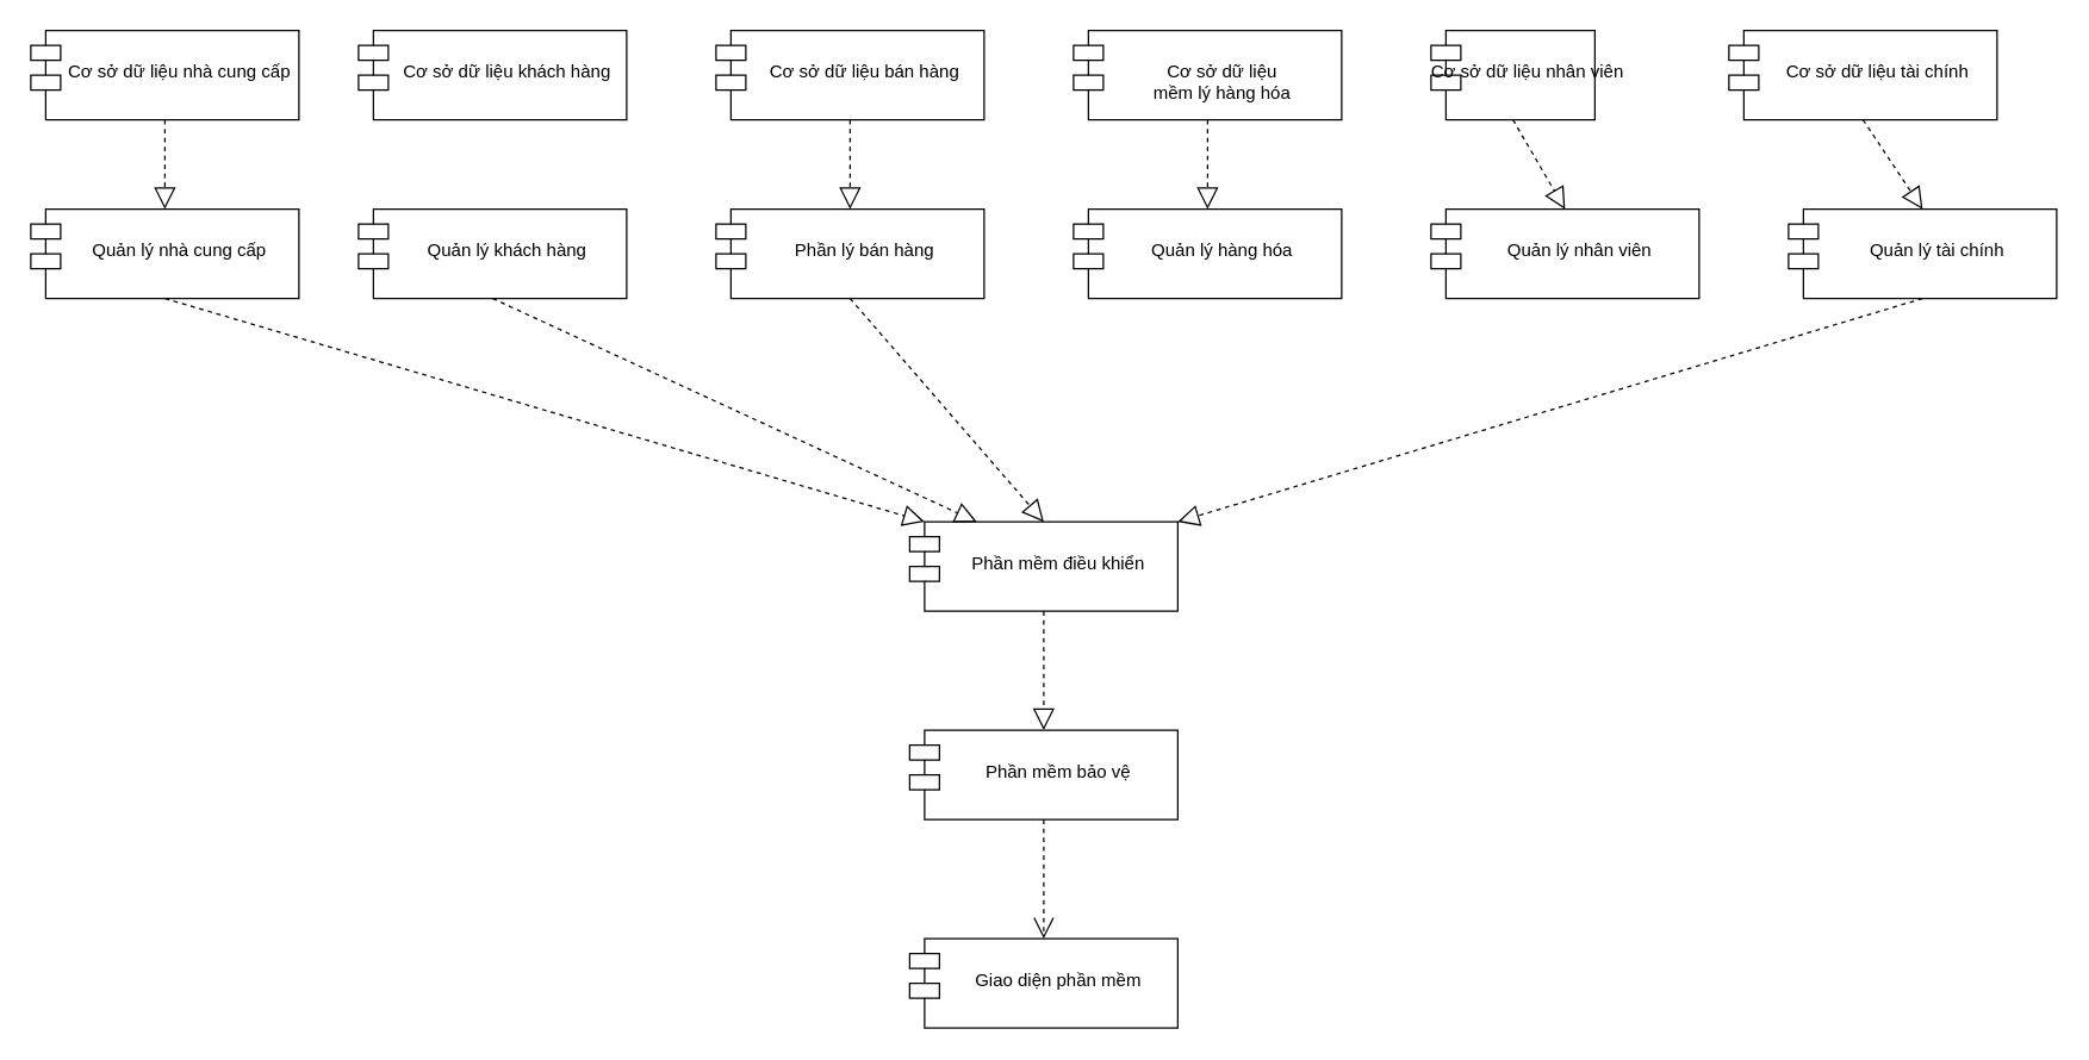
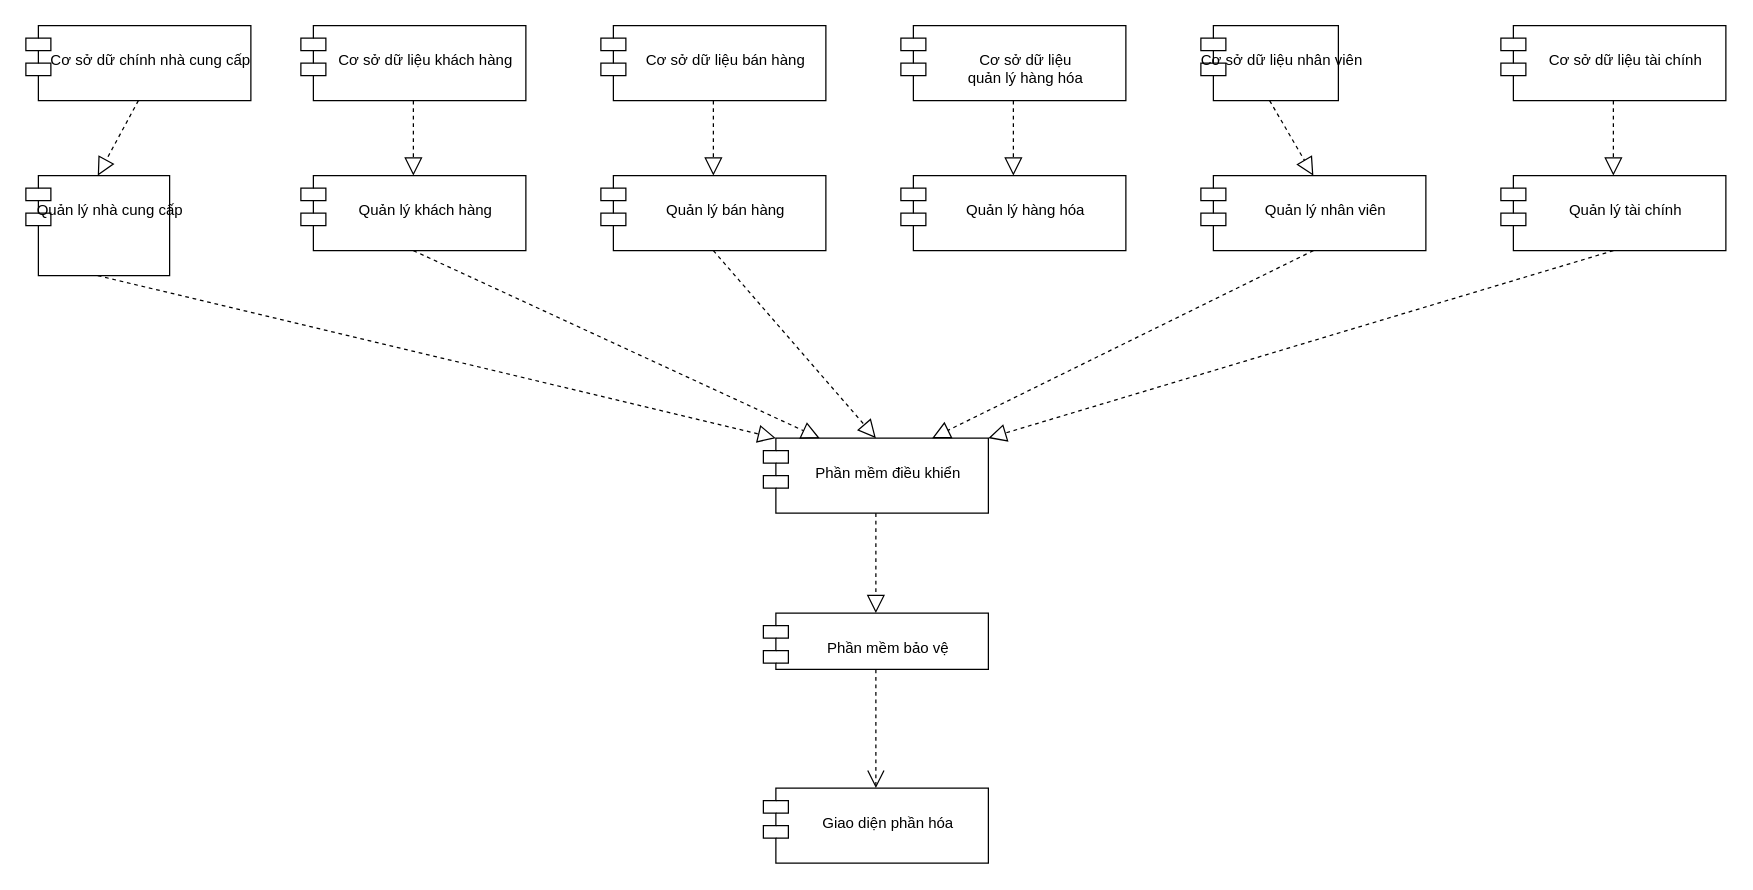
  <mxCell id="0" />
  <mxCell id="1" parent="0" />
  <mxCell id="2" value="&#10;Quản lý hàng hóa" style="shape=module;align=left;spacingLeft=20;align=center;verticalAlign=top;" vertex="1" parent="1"><mxGeometry x="720" y="140" width="180" height="60" as="geometry" /></mxCell>
- <mxCell id="3" value="&#10;Quản lý nhà cung cấp" style="shape=module;align=left;spacingLeft=20;align=center;verticalAlign=top;" vertex="1" parent="1"><mxGeometry x="20" y="140" width="180" height="60" as="geometry" /></mxCell>
+ <mxCell id="3" value="&#10;Quản lý nhà cung cấp" style="shape=module;align=left;spacingLeft=20;align=center;verticalAlign=top;" vertex="1" parent="1"><mxGeometry x="20" y="140" width="115" height="80" as="geometry" /></mxCell>
  <mxCell id="4" value="&#10;Quản lý khách hàng" style="shape=module;align=left;spacingLeft=20;align=center;verticalAlign=top;" vertex="1" parent="1"><mxGeometry x="240" y="140" width="180" height="60" as="geometry" /></mxCell>
- <mxCell id="5" value="&#10;Phần lý bán hàng" style="shape=module;align=left;spacingLeft=20;align=center;verticalAlign=top;" vertex="1" parent="1"><mxGeometry x="480" y="140" width="180" height="60" as="geometry" /></mxCell>
+ <mxCell id="5" value="&#10;Quản lý bán hàng" style="shape=module;align=left;spacingLeft=20;align=center;verticalAlign=top;" vertex="1" parent="1"><mxGeometry x="480" y="140" width="180" height="60" as="geometry" /></mxCell>
  <mxCell id="6" value="&#10;Quản lý tài chính" style="shape=module;align=left;spacingLeft=20;align=center;verticalAlign=top;" vertex="1" parent="1"><mxGeometry x="1200" y="140" width="180" height="60" as="geometry" /></mxCell>
  <mxCell id="7" value="&#10;Quản lý nhân viên" style="shape=module;align=left;spacingLeft=20;align=center;verticalAlign=top;" vertex="1" parent="1"><mxGeometry x="960" y="140" width="180" height="60" as="geometry" /></mxCell>
  <mxCell id="8" value="&#10;Phần mềm điều khiển" style="shape=module;align=left;spacingLeft=20;align=center;verticalAlign=top;" vertex="1" parent="1"><mxGeometry x="610" y="350" width="180" height="60" as="geometry" /></mxCell>
  <mxCell id="9" value="&#10;Cơ sở dữ liệu khách hàng" style="shape=module;align=left;spacingLeft=20;align=center;verticalAlign=top;" vertex="1" parent="1"><mxGeometry x="240" y="20" width="180" height="60" as="geometry" /></mxCell>
- <mxCell id="10" value="&#10;Cơ sở dữ liệu nhà cung cấp" style="shape=module;align=left;spacingLeft=20;align=center;verticalAlign=top;" vertex="1" parent="1"><mxGeometry x="20" y="20" width="180" height="60" as="geometry" /></mxCell>
- <mxCell id="11" value="&#10;Cơ sở dữ liệu tài chính" style="shape=module;align=left;spacingLeft=20;align=center;verticalAlign=top;" vertex="1" parent="1"><mxGeometry x="1160" y="20" width="180" height="60" as="geometry" /></mxCell>
+ <mxCell id="10" value="&#10;Cơ sở dữ chính nhà cung cấp" style="shape=module;align=left;spacingLeft=20;align=center;verticalAlign=top;" vertex="1" parent="1"><mxGeometry x="20" y="20" width="180" height="60" as="geometry" /></mxCell>
+ <mxCell id="11" value="&#10;Cơ sở dữ liệu tài chính" style="shape=module;align=left;spacingLeft=20;align=center;verticalAlign=top;" vertex="1" parent="1"><mxGeometry x="1200" y="20" width="180" height="60" as="geometry" /></mxCell>
  <mxCell id="12" value="&#10;Cơ sở dữ liệu nhân viên" style="shape=module;align=left;spacingLeft=20;align=center;verticalAlign=top;" vertex="1" parent="1"><mxGeometry x="960" y="20" width="110" height="60" as="geometry" /></mxCell>
- <mxCell id="13" value="&#10;Cơ sở dữ liệu &#10;mềm lý hàng hóa&#10;" style="shape=module;align=left;spacingLeft=20;align=center;verticalAlign=top;" vertex="1" parent="1"><mxGeometry x="720" y="20" width="180" height="60" as="geometry" /></mxCell>
+ <mxCell id="13" value="&#10;Cơ sở dữ liệu &#10;quản lý hàng hóa&#10;" style="shape=module;align=left;spacingLeft=20;align=center;verticalAlign=top;" vertex="1" parent="1"><mxGeometry x="720" y="20" width="180" height="60" as="geometry" /></mxCell>
  <mxCell id="14" value="&#10;Cơ sở dữ liệu bán hàng" style="shape=module;align=left;spacingLeft=20;align=center;verticalAlign=top;" vertex="1" parent="1"><mxGeometry x="480" y="20" width="180" height="60" as="geometry" /></mxCell>
+ <mxCell id="15" value="" style="endArrow=block;dashed=1;endFill=0;endSize=12;html=1;rounded=0;exitX=0.5;exitY=1;exitDx=0;exitDy=0;entryX=0.5;entryY=0;entryDx=0;entryDy=0;" edge="1" parent="1" source="9" target="4"><mxGeometry width="160" relative="1" as="geometry"><mxPoint x="680" y="160" as="sourcePoint" /><mxPoint x="840" y="160" as="targetPoint" /></mxGeometry></mxCell>
  <mxCell id="16" value="" style="endArrow=block;dashed=1;endFill=0;endSize=12;html=1;rounded=0;exitX=0.5;exitY=1;exitDx=0;exitDy=0;entryX=0.5;entryY=0;entryDx=0;entryDy=0;" edge="1" parent="1" source="14" target="5"><mxGeometry width="160" relative="1" as="geometry"><mxPoint x="360" y="90" as="sourcePoint" /><mxPoint x="360" y="150" as="targetPoint" /></mxGeometry></mxCell>
  <mxCell id="17" value="" style="endArrow=block;dashed=1;endFill=0;endSize=12;html=1;rounded=0;exitX=0.5;exitY=1;exitDx=0;exitDy=0;entryX=0.5;entryY=0;entryDx=0;entryDy=0;" edge="1" parent="1" source="13" target="2"><mxGeometry width="160" relative="1" as="geometry"><mxPoint x="580" y="90" as="sourcePoint" /><mxPoint x="580" y="150" as="targetPoint" /></mxGeometry></mxCell>
  <mxCell id="18" value="" style="endArrow=block;dashed=1;endFill=0;endSize=12;html=1;rounded=0;exitX=0.5;exitY=1;exitDx=0;exitDy=0;entryX=0.5;entryY=0;entryDx=0;entryDy=0;" edge="1" parent="1" source="12" target="7"><mxGeometry width="160" relative="1" as="geometry"><mxPoint x="590" y="100" as="sourcePoint" /><mxPoint x="590" y="160" as="targetPoint" /></mxGeometry></mxCell>
  <mxCell id="19" value="" style="endArrow=block;dashed=1;endFill=0;endSize=12;html=1;rounded=0;exitX=0.5;exitY=1;exitDx=0;exitDy=0;entryX=0.5;entryY=0;entryDx=0;entryDy=0;" edge="1" parent="1" source="11" target="6"><mxGeometry width="160" relative="1" as="geometry"><mxPoint x="1060" y="90" as="sourcePoint" /><mxPoint x="1060" y="150" as="targetPoint" /></mxGeometry></mxCell>
  <mxCell id="20" value="" style="endArrow=block;dashed=1;endFill=0;endSize=12;html=1;rounded=0;exitX=0.5;exitY=1;exitDx=0;exitDy=0;entryX=0.5;entryY=0;entryDx=0;entryDy=0;" edge="1" parent="1" source="10" target="3"><mxGeometry width="160" relative="1" as="geometry"><mxPoint y="90" as="sourcePoint" x="340" /><mxPoint x="110" y="140" as="targetPoint" /></mxGeometry></mxCell>
  <mxCell id="21" value="" style="endArrow=block;dashed=1;endFill=0;endSize=12;html=1;rounded=0;exitX=0.5;exitY=1;exitDx=0;exitDy=0;entryX=0;entryY=0;entryDx=10;entryDy=0;entryPerimeter=0;" edge="1" parent="1" source="3" target="8"><mxGeometry width="160" relative="1" as="geometry"><mxPoint y="90" as="sourcePoint" x="340" /><mxPoint y="150" as="targetPoint" x="340" /></mxGeometry></mxCell>
  <mxCell id="22" value="" style="endArrow=block;dashed=1;endFill=0;endSize=12;html=1;rounded=0;exitX=0.5;exitY=1;exitDx=0;exitDy=0;entryX=0.25;entryY=0;entryDx=0;entryDy=0;" edge="1" parent="1" source="4" target="8"><mxGeometry width="160" relative="1" as="geometry"><mxPoint x="165" y="210" as="sourcePoint" /><mxPoint x="660" y="360" as="targetPoint" /></mxGeometry></mxCell>
  <mxCell id="23" value="" style="endArrow=block;dashed=1;endFill=0;endSize=12;html=1;rounded=0;exitX=0.5;exitY=1;exitDx=0;exitDy=0;entryX=0.5;entryY=0;entryDx=0;entryDy=0;" edge="1" parent="1" source="5" target="8"><mxGeometry width="160" relative="1" as="geometry"><mxPoint x="175" y="220" as="sourcePoint" /><mxPoint x="670" y="370" as="targetPoint" /></mxGeometry></mxCell>
+ <mxCell id="24" value="" style="endArrow=block;dashed=1;endFill=0;endSize=12;html=1;rounded=0;exitX=0.5;exitY=1;exitDx=0;exitDy=0;entryX=0.75;entryY=0;entryDx=0;entryDy=0;" edge="1" parent="1" source="7" target="8"><mxGeometry width="160" relative="1" as="geometry"><mxPoint x="820" y="210" as="sourcePoint" /><mxPoint x="710" y="360" as="targetPoint" /></mxGeometry></mxCell>
  <mxCell id="25" value="" style="endArrow=block;dashed=1;endFill=0;endSize=12;html=1;rounded=0;exitX=0.5;exitY=1;exitDx=0;exitDy=0;entryX=1;entryY=0;entryDx=0;entryDy=0;" edge="1" parent="1" source="6" target="8"><mxGeometry width="160" relative="1" as="geometry"><mxPoint x="1060" y="210" as="sourcePoint" /><mxPoint x="755" y="360" as="targetPoint" /></mxGeometry></mxCell>
- <mxCell id="26" value="&#10;Phần mềm bảo vệ" style="shape=module;align=left;spacingLeft=20;align=center;verticalAlign=top;" vertex="1" parent="1"><mxGeometry x="610" y="490" width="180" height="60" as="geometry" /></mxCell>
+ <mxCell id="26" value="&#10;Phần mềm bảo vệ" style="shape=module;align=left;spacingLeft=20;align=center;verticalAlign=top;" vertex="1" parent="1"><mxGeometry x="610" y="490" width="180" height="45" as="geometry" /></mxCell>
  <mxCell id="27" value="" style="endArrow=block;dashed=1;endFill=0;endSize=12;html=1;rounded=0;exitX=0.5;exitY=1;exitDx=0;exitDy=0;entryX=0.5;entryY=0;entryDx=0;entryDy=0;" edge="1" parent="1" source="8" target="26"><mxGeometry width="160" relative="1" as="geometry"><mxPoint x="820" y="210" as="sourcePoint" /><mxPoint x="710" y="360" as="targetPoint" /></mxGeometry></mxCell>
- <mxCell id="28" value="&#10;Giao diện phần mềm" style="shape=module;align=left;spacingLeft=20;align=center;verticalAlign=top;" vertex="1" parent="1"><mxGeometry x="610" y="630" width="180" height="60" as="geometry" /></mxCell>
+ <mxCell id="28" value="&#10;Giao diện phần hóa" style="shape=module;align=left;spacingLeft=20;align=center;verticalAlign=top;" vertex="1" parent="1"><mxGeometry x="610" y="630" width="180" height="60" as="geometry" /></mxCell>
  <mxCell id="29" value="" style="endArrow=open;dashed=1;endFill=0;endSize=12;html=1;rounded=0;exitX=0.5;exitY=1;exitDx=0;exitDy=0;entryX=0.5;entryY=0;entryDx=0;entryDy=0;" edge="1" parent="1" source="26" target="28"><mxGeometry width="160" relative="1" as="geometry"><mxPoint x="710" y="420" as="sourcePoint" /><mxPoint x="710" y="500" as="targetPoint" /></mxGeometry></mxCell>
